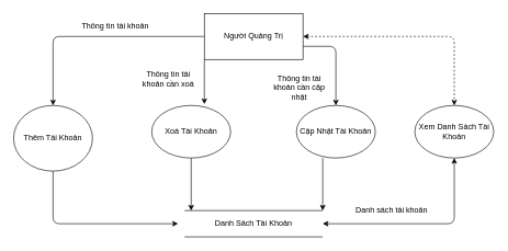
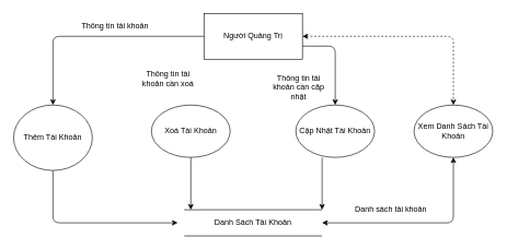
  <mxCell id="0" />
  <mxCell id="1" parent="0" />
  <mxCell id="2" value="Người Quảng Trị" style="rounded=0;whiteSpace=wrap;html=1;" vertex="1" parent="1"><mxGeometry x="310" y="20" width="150" height="70" as="geometry" /></mxCell>
  <mxCell id="3" value="Thêm Tài Khoản" style="ellipse;whiteSpace=wrap;html=1;" vertex="1" parent="1"><mxGeometry x="20" y="160" width="120" height="100" as="geometry" /></mxCell>
  <mxCell id="4" value="Xoá Tài Khoản" style="ellipse;whiteSpace=wrap;html=1;" vertex="1" parent="1"><mxGeometry x="230" y="160" width="120" height="80" as="geometry" /></mxCell>
  <mxCell id="5" value="Cập Nhật Tài Khoản" style="ellipse;whiteSpace=wrap;html=1;" vertex="1" parent="1"><mxGeometry x="450" y="160" width="120" height="80" as="geometry" /></mxCell>
  <mxCell id="6" value="Xem Danh Sách Tài Khoản" style="ellipse;whiteSpace=wrap;html=1;" vertex="1" parent="1"><mxGeometry x="630" y="160" width="120" height="80" as="geometry" /></mxCell>
  <mxCell id="7" value="" style="endArrow=classic;html=1;entryX=0.5;entryY=0;entryDx=0;entryDy=0;exitX=0;exitY=0.5;exitDx=0;exitDy=0;" edge="1" parent="1" source="2" target="3"><mxGeometry width="50" height="50" relative="1" as="geometry"><mxPoint x="100" y="140" as="sourcePoint" /><mxPoint x="150" y="90" as="targetPoint" /><Array as="points"><mxPoint x="80" y="55" /></Array></mxGeometry></mxCell>
  <mxCell id="8" value="" style="endArrow=none;html=1;" edge="1" parent="1"><mxGeometry width="50" height="50" relative="1" as="geometry"><mxPoint x="280" y="360" as="sourcePoint" /><mxPoint x="490" y="360" as="targetPoint" /></mxGeometry></mxCell>
  <mxCell id="9" value="" style="endArrow=none;html=1;" edge="1" parent="1"><mxGeometry width="50" height="50" relative="1" as="geometry"><mxPoint x="280" y="320" as="sourcePoint" /><mxPoint x="490" y="320" as="targetPoint" /></mxGeometry></mxCell>
  <mxCell id="10" value="Danh Sách Tài Khoản " style="text;html=1;strokeColor=none;fillColor=none;align=center;verticalAlign=middle;whiteSpace=wrap;rounded=0;" vertex="1" parent="1"><mxGeometry x="300" y="330" width="170" height="20" as="geometry" /></mxCell>
  <mxCell id="11" value="" style="endArrow=classic;html=1;exitX=0.5;exitY=1;exitDx=0;exitDy=0;" edge="1" parent="1" source="3"><mxGeometry width="50" height="50" relative="1" as="geometry"><mxPoint x="100" y="340" as="sourcePoint" /><mxPoint x="270" y="340" as="targetPoint" /><Array as="points"><mxPoint x="80" y="340" /></Array></mxGeometry></mxCell>
- <mxCell id="12" value="" style="endArrow=classic;html=1;entryX=0.667;entryY=-0.025;entryDx=0;entryDy=0;entryPerimeter=0;exitX=0;exitY=1;exitDx=0;exitDy=0;" edge="1" parent="1" source="2" target="4"><mxGeometry width="50" height="50" relative="1" as="geometry"><mxPoint x="230" y="140" as="sourcePoint" /><mxPoint x="280" y="90" as="targetPoint" /></mxGeometry></mxCell>
  <mxCell id="13" value="" style="endArrow=classic;html=1;" edge="1" parent="1" target="5"><mxGeometry width="50" height="50" relative="1" as="geometry"><mxPoint x="460" y="70" as="sourcePoint" /><mxPoint x="450" y="140" as="targetPoint" /><Array as="points"><mxPoint x="510" y="70" /></Array></mxGeometry></mxCell>
  <mxCell id="14" value="" style="endArrow=classic;startArrow=classic;html=1;exitX=1;exitY=0.5;exitDx=0;exitDy=0;entryX=0.5;entryY=0;entryDx=0;entryDy=0;dashed=1;" edge="1" parent="1" source="2" target="6"><mxGeometry width="50" height="50" relative="1" as="geometry"><mxPoint x="580" y="50" as="sourcePoint" /><mxPoint x="700" y="150" as="targetPoint" /><Array as="points"><mxPoint x="690" y="55" /></Array></mxGeometry></mxCell>
  <mxCell id="15" value="" style="endArrow=classic;startArrow=classic;html=1;entryX=0.5;entryY=1;entryDx=0;entryDy=0;" edge="1" parent="1" target="6"><mxGeometry width="50" height="50" relative="1" as="geometry"><mxPoint x="490" y="340" as="sourcePoint" /><mxPoint x="620" y="260" as="targetPoint" /><Array as="points"><mxPoint x="690" y="340" /></Array></mxGeometry></mxCell>
  <mxCell id="16" value="" style="endArrow=classic;html=1;exitX=0.5;exitY=1;exitDx=0;exitDy=0;" edge="1" parent="1" source="4"><mxGeometry width="50" height="50" relative="1" as="geometry"><mxPoint x="320" y="300" as="sourcePoint" /><mxPoint x="290" y="320" as="targetPoint" /></mxGeometry></mxCell>
  <mxCell id="17" value="" style="endArrow=classic;html=1;" edge="1" parent="1"><mxGeometry width="50" height="50" relative="1" as="geometry"><mxPoint x="490" y="240" as="sourcePoint" /><mxPoint x="490" y="320" as="targetPoint" /></mxGeometry></mxCell>
  <mxCell id="18" value="Thông tin tài khoản" style="text;html=1;strokeColor=none;fillColor=none;align=center;verticalAlign=middle;whiteSpace=wrap;rounded=0;" vertex="1" parent="1"><mxGeometry x="110" y="30" width="130" height="20" as="geometry" /></mxCell>
  <mxCell id="19" value="Thông tin tài khoản cần xoá" style="text;html=1;strokeColor=none;fillColor=none;align=center;verticalAlign=middle;whiteSpace=wrap;rounded=0;" vertex="1" parent="1"><mxGeometry x="211" y="100" width="89" height="40" as="geometry" /></mxCell>
  <mxCell id="20" value="&lt;div&gt;Thông tin tài khoản cần cập nhật&lt;/div&gt;&lt;div&gt;&lt;br&gt;&lt;/div&gt;" style="text;html=1;strokeColor=none;fillColor=none;align=center;verticalAlign=middle;whiteSpace=wrap;rounded=0;" vertex="1" parent="1"><mxGeometry x="410" y="120" width="89" height="40" as="geometry" /></mxCell>
  <mxCell id="21" value="Danh sách tài khoản" style="text;html=1;strokeColor=none;fillColor=none;align=center;verticalAlign=middle;whiteSpace=wrap;rounded=0;" vertex="1" parent="1"><mxGeometry x="530" y="310" width="130" height="20" as="geometry" /></mxCell>
